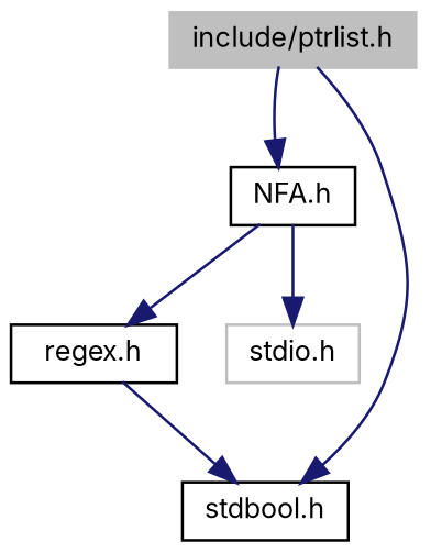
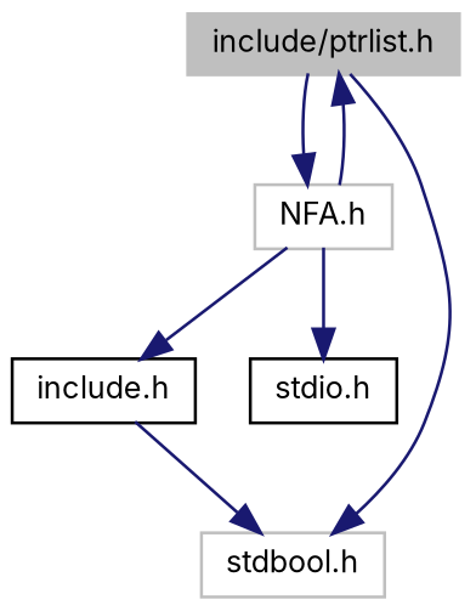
  digraph {
    fontname=Inter
    node [color=grey75 fillcolor=white fontname=Inter fontsize=10 shape=record style=filled]
    edge [color=midnightblue fontname=Inter fontsize=10 labelfontname=Helvetica labelfontsize=10 style=solid]
    n1 [fillcolor=grey75 fontcolor=black height=0.2 label="include/ptrlist.h" width=0.4]
-   n2 [color=black height=0.2 label="NFA.h" width=0.4]
-   n3 [color=black height=0.2 label="stdbool.h" width=0.4]
-   n4 [color=black height=0.2 label="regex.h" width=0.4]
-   n5 [height=0.2 label="stdio.h" width=0.4]
+   n2 [height=0.2 label="NFA.h" width=0.4]
+   n3 [height=0.2 label="stdbool.h" width=0.4]
+   n4 [color=black height=0.2 label="include.h" width=0.4]
+   n5 [color=black height=0.2 label="stdio.h" width=0.4]
    n1 -> n2
    n1 -> n3
+   n2 -> n1
    n2 -> n4
    n2 -> n5
    n4 -> n3
  }
